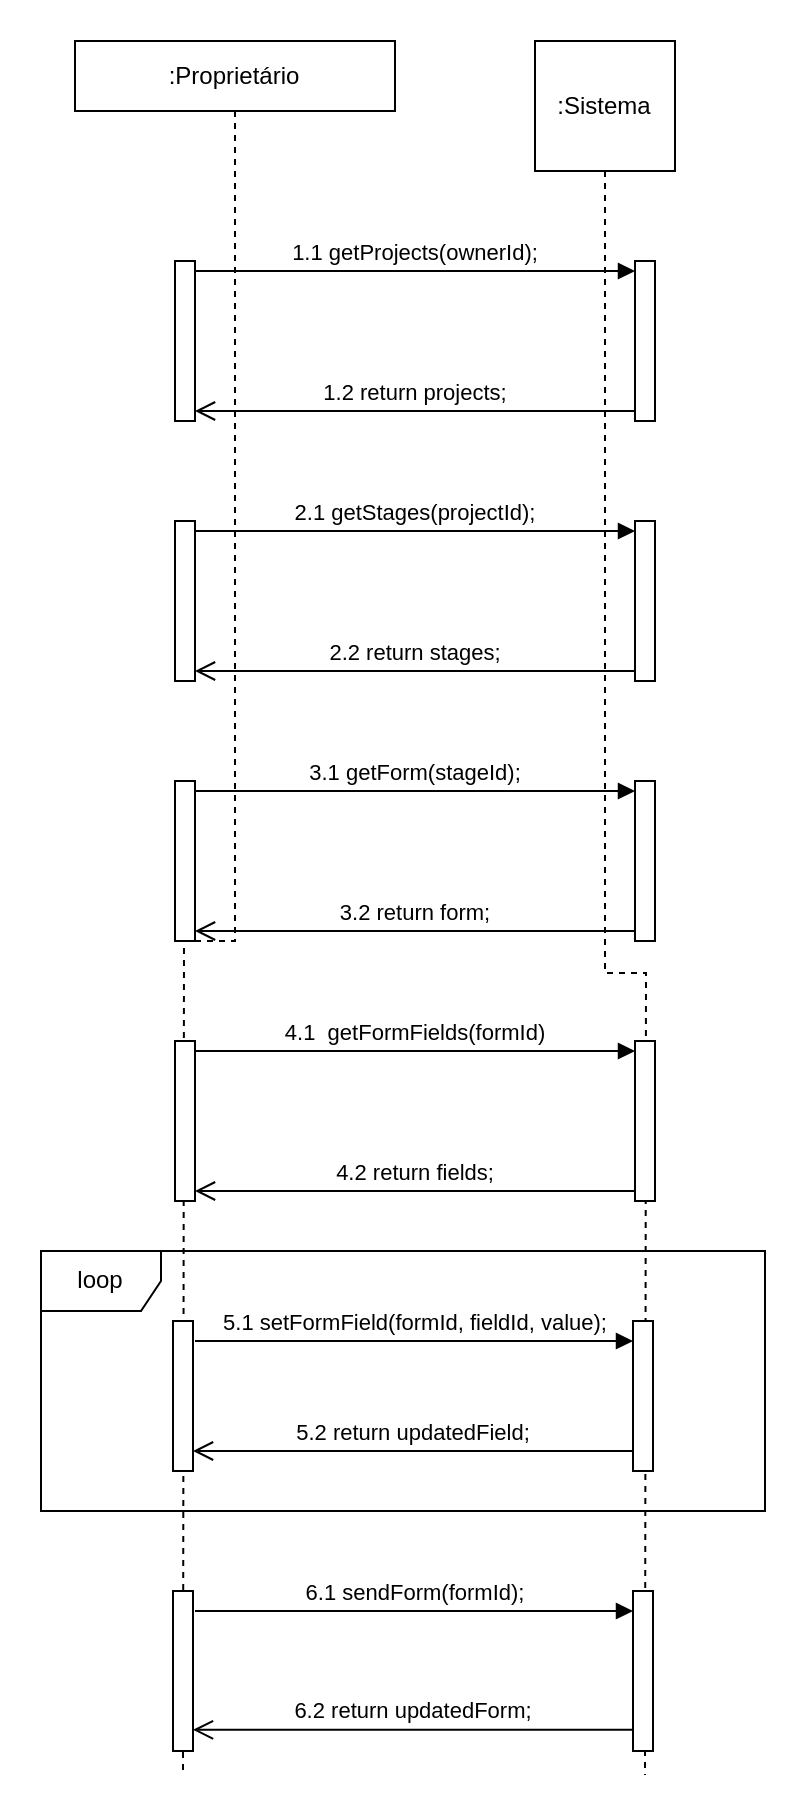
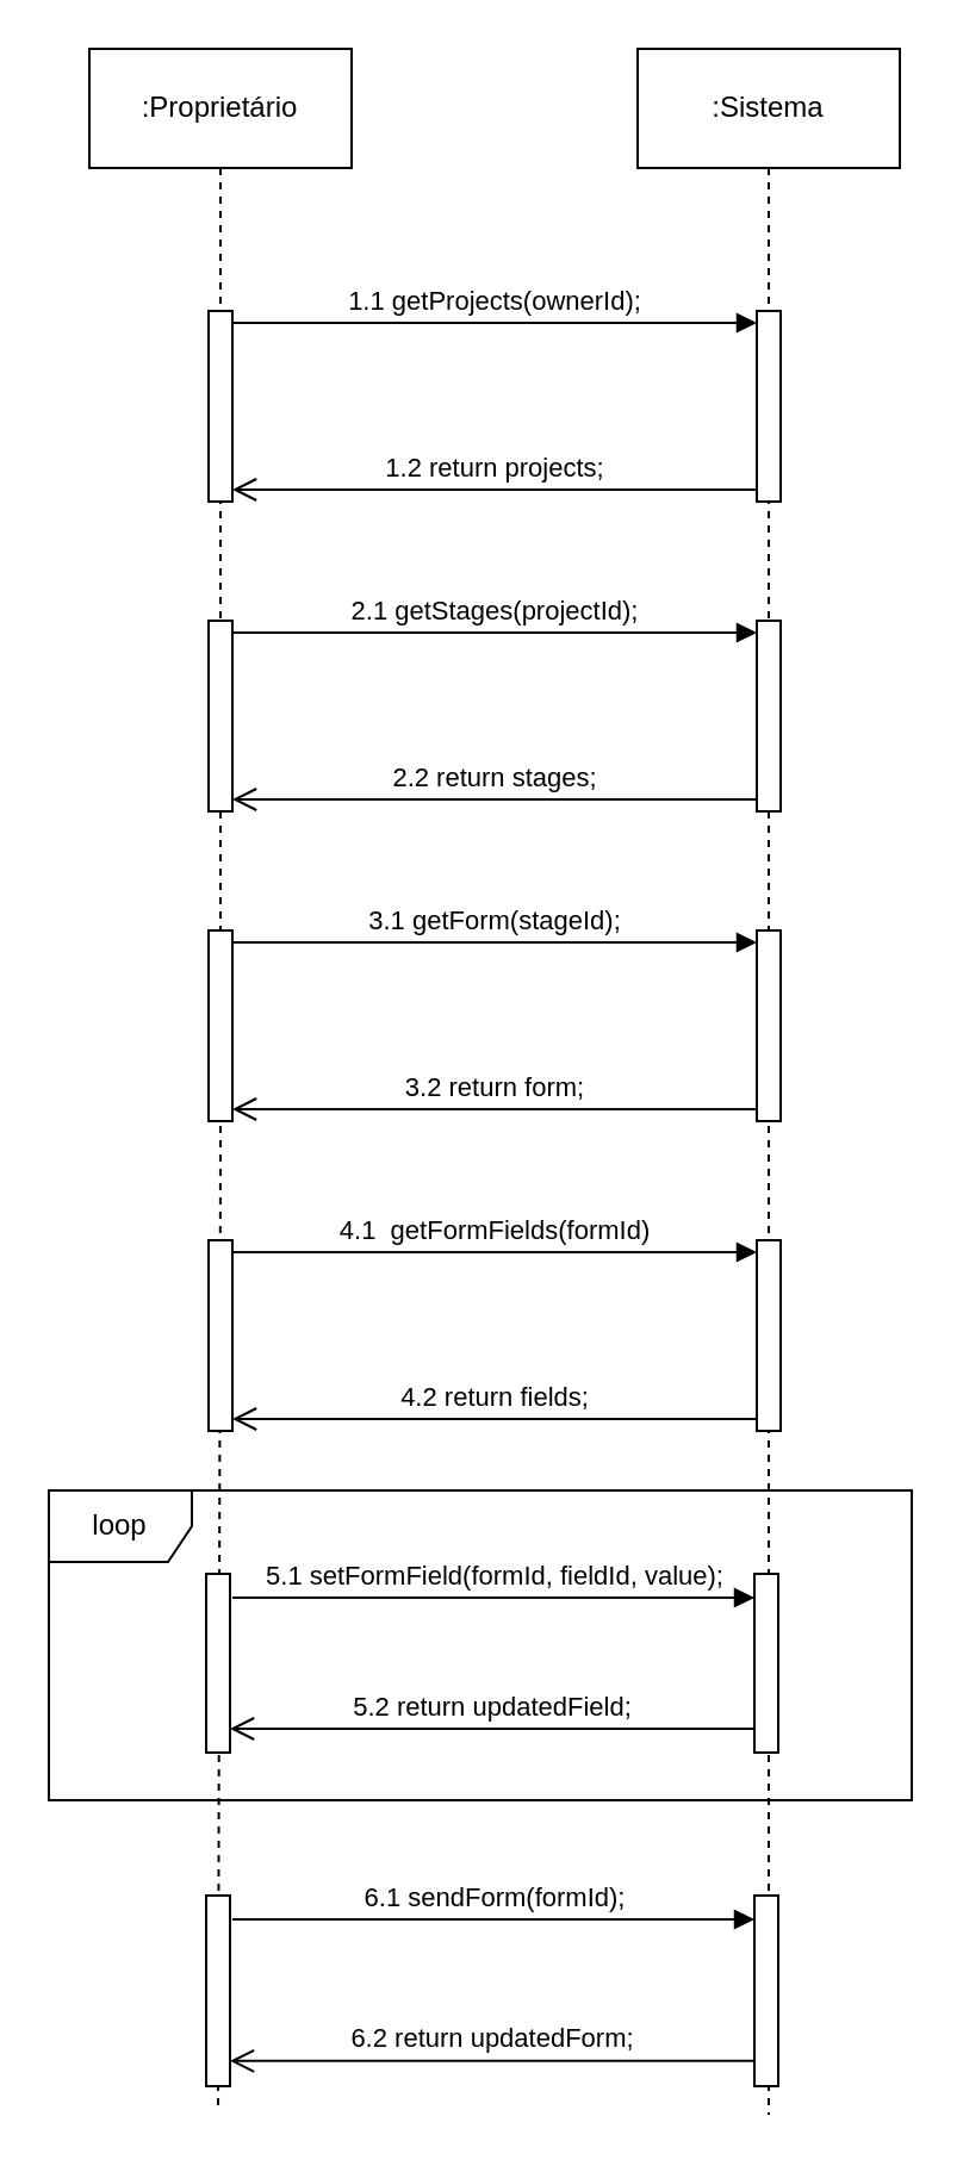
  <mxCell id="0" />
  <mxCell id="1" parent="0" />
  <mxCell id="2" style="edgeStyle=orthogonalEdgeStyle;rounded=0;orthogonalLoop=1;jettySize=auto;html=1;endArrow=none;endFill=0;dashed=1;" parent="1" source="3" edge="1"><mxGeometry relative="1" as="geometry"><mxPoint x="91" y="885" as="targetPoint" /></mxGeometry></mxCell>
- <mxCell id="3" value=":Proprietário" style="html=1;whiteSpace=wrap;" parent="1" vertex="1"><mxGeometry x="37" y="20" width="160" height="35" as="geometry" /></mxCell>
+ <mxCell id="3" value=":Proprietário" style="html=1;whiteSpace=wrap;" parent="1" vertex="1"><mxGeometry x="37" y="20" width="110" height="50" as="geometry" /></mxCell>
  <mxCell id="4" style="edgeStyle=orthogonalEdgeStyle;rounded=0;orthogonalLoop=1;jettySize=auto;html=1;dashed=1;endArrow=none;endFill=0;" parent="1" source="5" edge="1"><mxGeometry relative="1" as="geometry"><mxPoint x="322" y="887" as="targetPoint" /></mxGeometry></mxCell>
- <mxCell id="5" value=":Sistema" style="html=1;whiteSpace=wrap;" parent="1" vertex="1"><mxGeometry x="267" y="20" width="70" height="65" as="geometry" /></mxCell>
+ <mxCell id="5" value=":Sistema" style="html=1;whiteSpace=wrap;" parent="1" vertex="1"><mxGeometry x="267" y="20" width="110" height="50" as="geometry" /></mxCell>
  <mxCell id="6" value="" style="html=1;points=[[0,0,0,0,5],[0,1,0,0,-5],[1,0,0,0,5],[1,1,0,0,-5]];perimeter=orthogonalPerimeter;outlineConnect=0;targetShapes=umlLifeline;portConstraint=eastwest;newEdgeStyle={&quot;curved&quot;:0,&quot;rounded&quot;:0};" parent="1" vertex="1"><mxGeometry x="317" y="130" width="10" height="80" as="geometry" /></mxCell>
  <mxCell id="7" value="1.1 getProjects(ownerId);" style="html=1;verticalAlign=bottom;endArrow=block;curved=0;rounded=0;entryX=0;entryY=0;entryDx=0;entryDy=5;exitX=1;exitY=0;exitDx=0;exitDy=5;exitPerimeter=0;" parent="1" source="9" target="6" edge="1"><mxGeometry relative="1" as="geometry"><mxPoint x="92" y="135" as="sourcePoint" /><mxPoint as="offset" /></mxGeometry></mxCell>
  <mxCell id="8" value="1.2 return projects;" style="html=1;verticalAlign=bottom;endArrow=open;endSize=8;curved=0;rounded=0;exitX=0;exitY=1;exitDx=0;exitDy=-5;entryX=1;entryY=1;entryDx=0;entryDy=-5;entryPerimeter=0;" parent="1" source="6" target="9" edge="1"><mxGeometry relative="1" as="geometry"><mxPoint x="92" y="206" as="targetPoint" /></mxGeometry></mxCell>
  <mxCell id="9" value="" style="html=1;points=[[0,0,0,0,5],[0,1,0,0,-5],[1,0,0,0,5],[1,1,0,0,-5]];perimeter=orthogonalPerimeter;outlineConnect=0;targetShapes=umlLifeline;portConstraint=eastwest;newEdgeStyle={&quot;curved&quot;:0,&quot;rounded&quot;:0};" parent="1" vertex="1"><mxGeometry x="87" y="130" width="10" height="80" as="geometry" /></mxCell>
  <mxCell id="10" value="" style="html=1;points=[[0,0,0,0,5],[0,1,0,0,-5],[1,0,0,0,5],[1,1,0,0,-5]];perimeter=orthogonalPerimeter;outlineConnect=0;targetShapes=umlLifeline;portConstraint=eastwest;newEdgeStyle={&quot;curved&quot;:0,&quot;rounded&quot;:0};" parent="1" vertex="1"><mxGeometry x="317" y="260" width="10" height="80" as="geometry" /></mxCell>
  <mxCell id="11" value="2.1 getStages(projectId);" style="html=1;verticalAlign=bottom;endArrow=block;curved=0;rounded=0;entryX=0;entryY=0;entryDx=0;entryDy=5;exitX=1;exitY=0;exitDx=0;exitDy=5;exitPerimeter=0;" parent="1" source="13" target="10" edge="1"><mxGeometry relative="1" as="geometry"><mxPoint x="92" y="265" as="sourcePoint" /><mxPoint as="offset" /></mxGeometry></mxCell>
  <mxCell id="12" value="2.2 return stages;" style="html=1;verticalAlign=bottom;endArrow=open;endSize=8;curved=0;rounded=0;exitX=0;exitY=1;exitDx=0;exitDy=-5;entryX=1;entryY=1;entryDx=0;entryDy=-5;entryPerimeter=0;" parent="1" source="10" target="13" edge="1"><mxGeometry relative="1" as="geometry"><mxPoint x="92" y="336" as="targetPoint" /></mxGeometry></mxCell>
  <mxCell id="13" value="" style="html=1;points=[[0,0,0,0,5],[0,1,0,0,-5],[1,0,0,0,5],[1,1,0,0,-5]];perimeter=orthogonalPerimeter;outlineConnect=0;targetShapes=umlLifeline;portConstraint=eastwest;newEdgeStyle={&quot;curved&quot;:0,&quot;rounded&quot;:0};" parent="1" vertex="1"><mxGeometry x="87" y="260" width="10" height="80" as="geometry" /></mxCell>
  <mxCell id="14" value="" style="html=1;points=[[0,0,0,0,5],[0,1,0,0,-5],[1,0,0,0,5],[1,1,0,0,-5]];perimeter=orthogonalPerimeter;outlineConnect=0;targetShapes=umlLifeline;portConstraint=eastwest;newEdgeStyle={&quot;curved&quot;:0,&quot;rounded&quot;:0};" parent="1" vertex="1"><mxGeometry x="317" y="390" width="10" height="80" as="geometry" /></mxCell>
  <mxCell id="15" value="3.1 getForm(stageId);" style="html=1;verticalAlign=bottom;endArrow=block;curved=0;rounded=0;entryX=0;entryY=0;entryDx=0;entryDy=5;exitX=1;exitY=0;exitDx=0;exitDy=5;exitPerimeter=0;" parent="1" source="17" target="14" edge="1"><mxGeometry relative="1" as="geometry"><mxPoint x="92" y="395" as="sourcePoint" /><mxPoint as="offset" /></mxGeometry></mxCell>
  <mxCell id="16" value="3.2 return form;" style="html=1;verticalAlign=bottom;endArrow=open;endSize=8;curved=0;rounded=0;exitX=0;exitY=1;exitDx=0;exitDy=-5;entryX=1;entryY=1;entryDx=0;entryDy=-5;entryPerimeter=0;" parent="1" source="14" target="17" edge="1"><mxGeometry relative="1" as="geometry"><mxPoint x="92" y="466" as="targetPoint" /></mxGeometry></mxCell>
  <mxCell id="17" value="" style="html=1;points=[[0,0,0,0,5],[0,1,0,0,-5],[1,0,0,0,5],[1,1,0,0,-5]];perimeter=orthogonalPerimeter;outlineConnect=0;targetShapes=umlLifeline;portConstraint=eastwest;newEdgeStyle={&quot;curved&quot;:0,&quot;rounded&quot;:0};" parent="1" vertex="1"><mxGeometry x="87" y="390" width="10" height="80" as="geometry" /></mxCell>
  <mxCell id="18" value="" style="html=1;points=[[0,0,0,0,5],[0,1,0,0,-5],[1,0,0,0,5],[1,1,0,0,-5]];perimeter=orthogonalPerimeter;outlineConnect=0;targetShapes=umlLifeline;portConstraint=eastwest;newEdgeStyle={&quot;curved&quot;:0,&quot;rounded&quot;:0};" parent="1" vertex="1"><mxGeometry x="316" y="660" width="10" height="75" as="geometry" /></mxCell>
  <mxCell id="19" value="5.1 setFormField(formId, fieldId, value);" style="html=1;verticalAlign=bottom;endArrow=block;curved=0;rounded=0;" parent="1" target="18" edge="1"><mxGeometry relative="1" as="geometry"><mxPoint x="97" y="670" as="sourcePoint" /><mxPoint as="offset" /></mxGeometry></mxCell>
  <mxCell id="20" value="" style="html=1;points=[[0,0,0,0,5],[0,1,0,0,-5],[1,0,0,0,5],[1,1,0,0,-5]];perimeter=orthogonalPerimeter;outlineConnect=0;targetShapes=umlLifeline;portConstraint=eastwest;newEdgeStyle={&quot;curved&quot;:0,&quot;rounded&quot;:0};" parent="1" vertex="1"><mxGeometry x="86" y="660" width="10" height="75" as="geometry" /></mxCell>
  <mxCell id="21" value="loop" style="shape=umlFrame;whiteSpace=wrap;html=1;pointerEvents=0;" parent="1" vertex="1"><mxGeometry x="20" y="625" width="362" height="130" as="geometry" /></mxCell>
  <mxCell id="22" value="" style="html=1;points=[[0,0,0,0,5],[0,1,0,0,-5],[1,0,0,0,5],[1,1,0,0,-5]];perimeter=orthogonalPerimeter;outlineConnect=0;targetShapes=umlLifeline;portConstraint=eastwest;newEdgeStyle={&quot;curved&quot;:0,&quot;rounded&quot;:0};" parent="1" vertex="1"><mxGeometry x="316" y="795" width="10" height="80" as="geometry" /></mxCell>
  <mxCell id="23" value="6.1 sendForm(formId);" style="html=1;verticalAlign=bottom;endArrow=block;curved=0;rounded=0;" parent="1" target="22" edge="1"><mxGeometry relative="1" as="geometry"><mxPoint x="97" y="805" as="sourcePoint" /><mxPoint as="offset" /></mxGeometry></mxCell>
  <mxCell id="24" value="" style="html=1;points=[[0,0,0,0,5],[0,1,0,0,-5],[1,0,0,0,5],[1,1,0,0,-5]];perimeter=orthogonalPerimeter;outlineConnect=0;targetShapes=umlLifeline;portConstraint=eastwest;newEdgeStyle={&quot;curved&quot;:0,&quot;rounded&quot;:0};" parent="1" vertex="1"><mxGeometry x="86" y="795" width="10" height="80" as="geometry" /></mxCell>
  <mxCell id="25" value="" style="html=1;points=[[0,0,0,0,5],[0,1,0,0,-5],[1,0,0,0,5],[1,1,0,0,-5]];perimeter=orthogonalPerimeter;outlineConnect=0;targetShapes=umlLifeline;portConstraint=eastwest;newEdgeStyle={&quot;curved&quot;:0,&quot;rounded&quot;:0};" vertex="1" parent="1"><mxGeometry x="317" y="520" width="10" height="80" as="geometry" /></mxCell>
  <mxCell id="26" value="4.1&amp;nbsp; getFormFields(formId)" style="html=1;verticalAlign=bottom;endArrow=block;curved=0;rounded=0;entryX=0;entryY=0;entryDx=0;entryDy=5;exitX=1;exitY=0;exitDx=0;exitDy=5;exitPerimeter=0;" edge="1" parent="1" source="28" target="25"><mxGeometry relative="1" as="geometry"><mxPoint x="92" y="525" as="sourcePoint" /><mxPoint as="offset" /></mxGeometry></mxCell>
  <mxCell id="27" value="4.2 return fields;" style="html=1;verticalAlign=bottom;endArrow=open;endSize=8;curved=0;rounded=0;exitX=0;exitY=1;exitDx=0;exitDy=-5;entryX=1;entryY=1;entryDx=0;entryDy=-5;entryPerimeter=0;" edge="1" parent="1" source="25" target="28"><mxGeometry relative="1" as="geometry"><mxPoint x="92" y="596" as="targetPoint" /></mxGeometry></mxCell>
  <mxCell id="28" value="" style="html=1;points=[[0,0,0,0,5],[0,1,0,0,-5],[1,0,0,0,5],[1,1,0,0,-5]];perimeter=orthogonalPerimeter;outlineConnect=0;targetShapes=umlLifeline;portConstraint=eastwest;newEdgeStyle={&quot;curved&quot;:0,&quot;rounded&quot;:0};" vertex="1" parent="1"><mxGeometry x="87" y="520" width="10" height="80" as="geometry" /></mxCell>
  <mxCell id="29" value="5.2 return updatedField;" style="html=1;verticalAlign=bottom;endArrow=open;endSize=8;curved=0;rounded=0;exitX=0;exitY=1;exitDx=0;exitDy=-5;entryX=1;entryY=1;entryDx=0;entryDy=-5;entryPerimeter=0;" edge="1" parent="1"><mxGeometry relative="1" as="geometry"><mxPoint x="96" y="725" as="targetPoint" /><mxPoint x="316" y="725" as="sourcePoint" /></mxGeometry></mxCell>
  <mxCell id="30" value="6.2 return updatedForm;" style="html=1;verticalAlign=bottom;endArrow=open;endSize=8;curved=0;rounded=0;exitX=0;exitY=1;exitDx=0;exitDy=-5;entryX=1;entryY=1;entryDx=0;entryDy=-5;entryPerimeter=0;" edge="1" parent="1"><mxGeometry relative="1" as="geometry"><mxPoint x="96" y="864.43" as="targetPoint" /><mxPoint x="316" y="864.43" as="sourcePoint" /></mxGeometry></mxCell>
